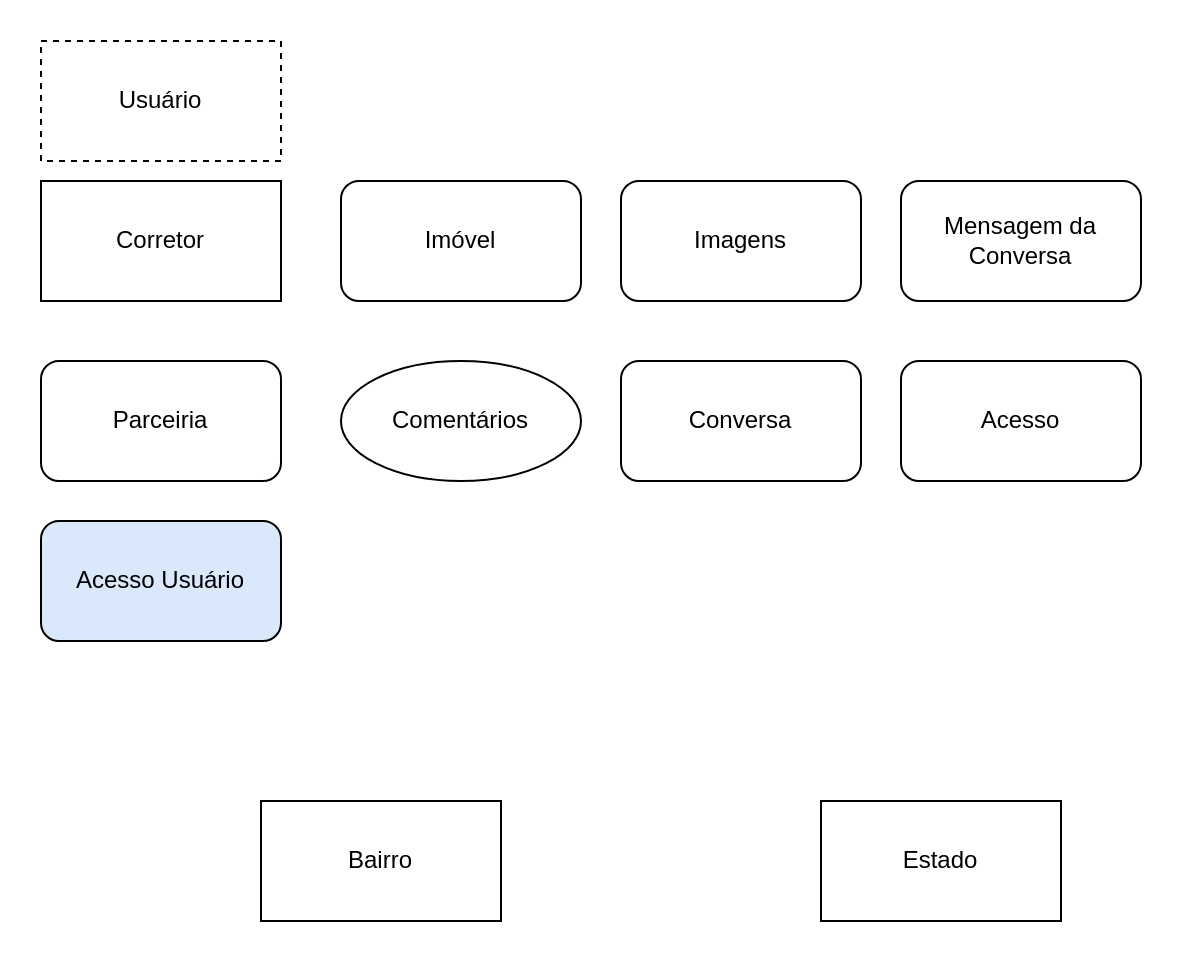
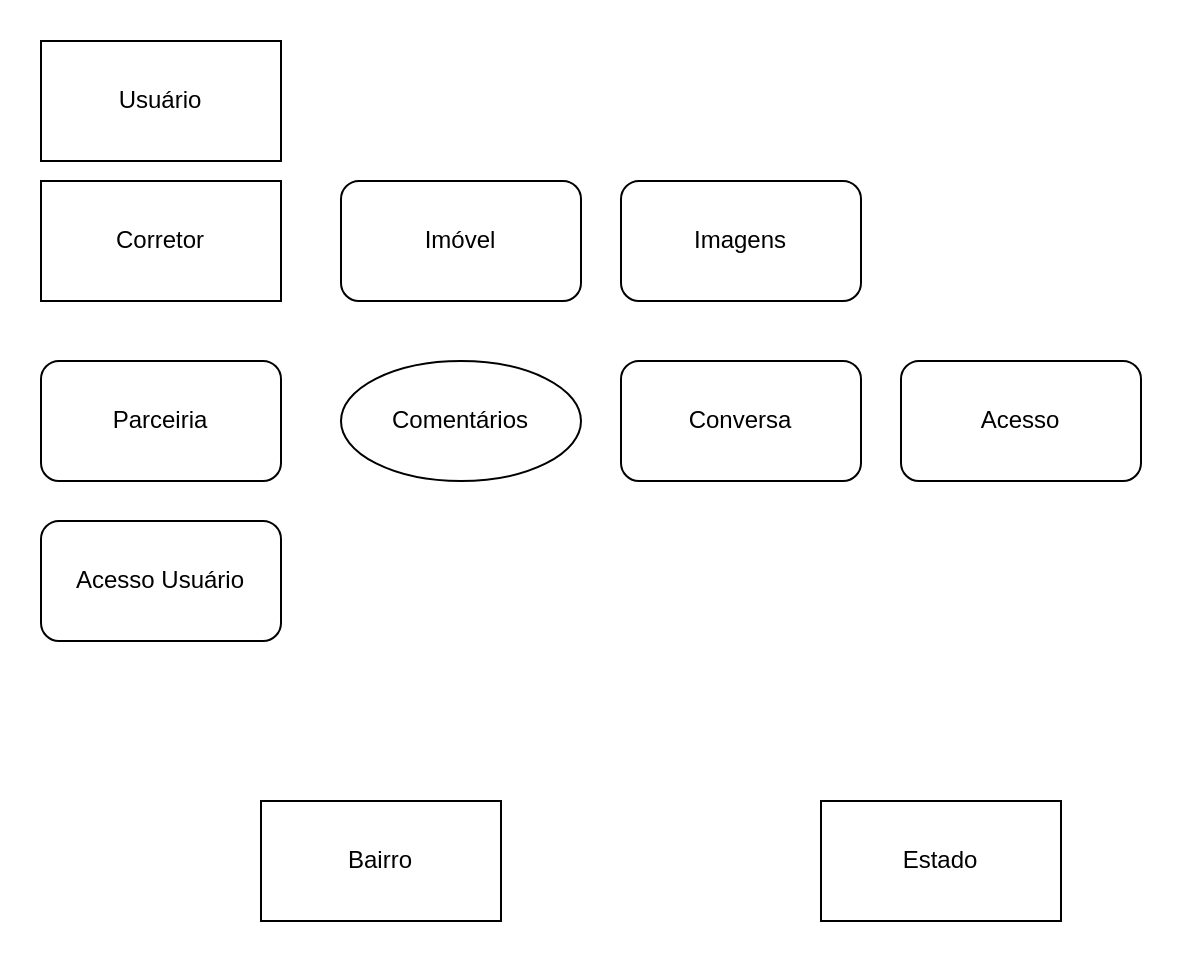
  <mxCell id="0" />
  <mxCell id="1" parent="0" />
  <mxCell id="2" value="Corretor&lt;br&gt;" style="rounded=0;whiteSpace=wrap;html=1;" parent="1" vertex="1"><mxGeometry x="20" y="90" width="120" height="60" as="geometry" /></mxCell>
  <mxCell id="3" value="Imóvel" style="rounded=1;whiteSpace=wrap;html=1;" parent="1" vertex="1"><mxGeometry x="170" y="90" width="120" height="60" as="geometry" /></mxCell>
  <mxCell id="4" value="Imagens&lt;br&gt;" style="rounded=1;whiteSpace=wrap;html=1;" parent="1" vertex="1"><mxGeometry x="310" y="90" width="120" height="60" as="geometry" /></mxCell>
  <mxCell id="5" value="Parceiria&lt;br&gt;" style="rounded=1;whiteSpace=wrap;html=1;" parent="1" vertex="1"><mxGeometry x="20" y="180" width="120" height="60" as="geometry" /></mxCell>
  <mxCell id="6" value="Comentários" style="ellipse;whiteSpace=wrap;html=1;" parent="1" vertex="1"><mxGeometry x="170" y="180" width="120" height="60" as="geometry" /></mxCell>
  <mxCell id="7" value="Conversa" style="rounded=1;whiteSpace=wrap;html=1;" parent="1" vertex="1"><mxGeometry x="310" y="180" width="120" height="60" as="geometry" /></mxCell>
- <mxCell id="8" value="Mensagem da Conversa" style="rounded=1;whiteSpace=wrap;html=1;" parent="1" vertex="1"><mxGeometry x="450" y="90" width="120" height="60" as="geometry" /></mxCell>
  <mxCell id="9" value="Acesso" style="rounded=1;whiteSpace=wrap;html=1;" parent="1" vertex="1"><mxGeometry x="450" y="180" width="120" height="60" as="geometry" /></mxCell>
- <mxCell id="10" value="Acesso Usuário" style="rounded=1;whiteSpace=wrap;html=1;fillColor=#dae8fc;" parent="1" vertex="1"><mxGeometry x="20" y="260" width="120" height="60" as="geometry" /></mxCell>
- <mxCell id="11" value="Usuário" style="rounded=0;whiteSpace=wrap;html=1;dashed=1;" parent="1" vertex="1"><mxGeometry x="20" y="20" width="120" height="60" as="geometry" /></mxCell>
+ <mxCell id="10" value="Acesso Usuário" style="rounded=1;whiteSpace=wrap;html=1;" parent="1" vertex="1"><mxGeometry x="20" y="260" width="120" height="60" as="geometry" /></mxCell>
+ <mxCell id="11" value="Usuário" style="rounded=0;whiteSpace=wrap;html=1;" parent="1" vertex="1"><mxGeometry x="20" y="20" width="120" height="60" as="geometry" /></mxCell>
  <mxCell id="12" value="Bairro&lt;br&gt;" style="rounded=0;whiteSpace=wrap;html=1;" parent="1" vertex="1"><mxGeometry x="130" y="400" width="120" height="60" as="geometry" /></mxCell>
  <mxCell id="13" value="Estado" style="rounded=0;whiteSpace=wrap;html=1;" parent="1" vertex="1"><mxGeometry x="410" y="400" width="120" height="60" as="geometry" /></mxCell>
